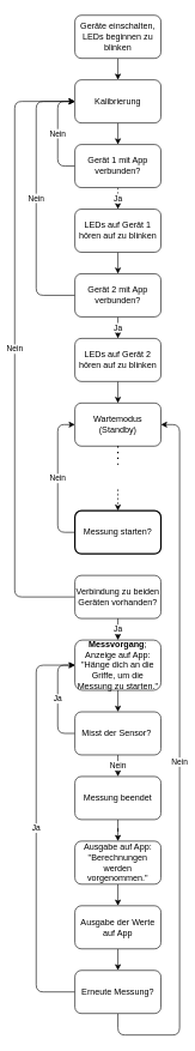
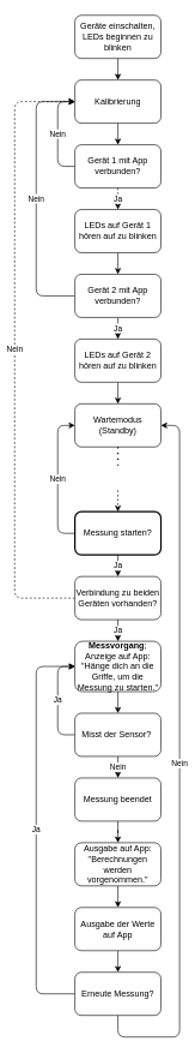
  <mxCell id="0" />
  <mxCell id="1" parent="0" />
  <mxCell id="2" style="edgeStyle=orthogonalEdgeStyle;rounded=0;orthogonalLoop=1;jettySize=auto;html=1;exitX=0.5;exitY=1;exitDx=0;exitDy=0;entryX=0.5;entryY=0;entryDx=0;entryDy=0;" edge="1" parent="1" source="3"><mxGeometry relative="1" as="geometry"><mxPoint x="164" y="110" as="targetPoint" /></mxGeometry></mxCell>
  <mxCell id="3" value="Geräte einschalten, LEDs beginnen zu blinken" style="rounded=1;whiteSpace=wrap;html=1;" vertex="1" parent="1"><mxGeometry x="104" y="20" width="120" height="60" as="geometry" /></mxCell>
  <mxCell id="4" value="Nein" style="edgeStyle=orthogonalEdgeStyle;rounded=1;orthogonalLoop=1;jettySize=auto;html=1;exitX=0;exitY=0.5;exitDx=0;exitDy=0;entryX=0;entryY=0.5;entryDx=0;entryDy=0;" edge="1" parent="1" source="6" target="8"><mxGeometry relative="1" as="geometry"><Array as="points"><mxPoint x="80" y="230" /><mxPoint x="80" y="140" /></Array></mxGeometry></mxCell>
  <mxCell id="5" value="Ja" style="edgeStyle=orthogonalEdgeStyle;rounded=1;orthogonalLoop=1;jettySize=auto;html=1;exitX=0.5;exitY=1;exitDx=0;exitDy=0;entryX=0.5;entryY=0;entryDx=0;entryDy=0;dashed=1;" edge="1" parent="1" source="6" target="24"><mxGeometry relative="1" as="geometry" /></mxCell>
  <mxCell id="6" value="Gerät 1 mit App verbunden?" style="rounded=1;whiteSpace=wrap;html=1;" vertex="1" parent="1"><mxGeometry x="104" y="200" width="120" height="60" as="geometry" /></mxCell>
  <mxCell id="7" style="edgeStyle=orthogonalEdgeStyle;rounded=0;orthogonalLoop=1;jettySize=auto;html=1;exitX=0.5;exitY=1;exitDx=0;exitDy=0;entryX=0.5;entryY=0;entryDx=0;entryDy=0;" edge="1" parent="1" source="8" target="6"><mxGeometry relative="1" as="geometry" /></mxCell>
  <mxCell id="8" value="Kalibrierung" style="rounded=1;whiteSpace=wrap;html=1;" vertex="1" parent="1"><mxGeometry x="104" y="110" width="120" height="60" as="geometry" /></mxCell>
  <mxCell id="9" value="Ja" style="edgeStyle=orthogonalEdgeStyle;rounded=1;orthogonalLoop=1;jettySize=auto;html=1;exitX=0.5;exitY=1;exitDx=0;exitDy=0;entryX=0.5;entryY=0;entryDx=0;entryDy=0;" edge="1" parent="1" source="11" target="26"><mxGeometry relative="1" as="geometry" /></mxCell>
  <mxCell id="10" value="Nein" style="edgeStyle=orthogonalEdgeStyle;rounded=1;orthogonalLoop=1;jettySize=auto;html=1;exitX=0;exitY=0.5;exitDx=0;exitDy=0;entryX=0;entryY=0.5;entryDx=0;entryDy=0;" edge="1" parent="1" source="11" target="8"><mxGeometry relative="1" as="geometry"><Array as="points"><mxPoint x="50" y="410" /><mxPoint x="50" y="140" /></Array></mxGeometry></mxCell>
  <mxCell id="11" value="Gerät 2 mit App verbunden?" style="rounded=1;whiteSpace=wrap;html=1;" vertex="1" parent="1"><mxGeometry x="104" y="380" width="120" height="60" as="geometry" /></mxCell>
  <mxCell id="12" value="Wartemodus (Standby)" style="rounded=1;whiteSpace=wrap;html=1;strokeWidth=1;gradientColor=none;" vertex="1" parent="1"><mxGeometry x="104" y="560" width="120" height="60" as="geometry" /></mxCell>
+ <mxCell id="13" value="Ja" style="edgeStyle=orthogonalEdgeStyle;rounded=1;orthogonalLoop=1;jettySize=auto;html=1;exitX=0.5;exitY=1;exitDx=0;exitDy=0;entryX=0.5;entryY=0;entryDx=0;entryDy=0;" edge="1" parent="1" source="15" target="18"><mxGeometry relative="1" as="geometry" /></mxCell>
  <mxCell id="14" value="Nein" style="edgeStyle=orthogonalEdgeStyle;rounded=1;orthogonalLoop=1;jettySize=auto;html=1;exitX=0;exitY=0.5;exitDx=0;exitDy=0;entryX=0;entryY=0.5;entryDx=0;entryDy=0;" edge="1" parent="1" source="15" target="12"><mxGeometry relative="1" as="geometry"><Array as="points"><mxPoint x="80" y="740" /><mxPoint x="80" y="590" /></Array></mxGeometry></mxCell>
  <mxCell id="15" value="Messung starten?" style="rounded=1;whiteSpace=wrap;html=1;strokeWidth=2;gradientColor=none;" vertex="1" parent="1"><mxGeometry x="104" y="710" width="120" height="60" as="geometry" /></mxCell>
  <mxCell id="16" value="Ja" style="edgeStyle=orthogonalEdgeStyle;rounded=1;orthogonalLoop=1;jettySize=auto;html=1;exitX=0.5;exitY=1;exitDx=0;exitDy=0;entryX=0.5;entryY=0;entryDx=0;entryDy=0;" edge="1" parent="1" source="18" target="20"><mxGeometry relative="1" as="geometry" /></mxCell>
- <mxCell id="17" value="Nein" style="edgeStyle=orthogonalEdgeStyle;rounded=1;orthogonalLoop=1;jettySize=auto;html=1;exitX=0;exitY=0.5;exitDx=0;exitDy=0;entryX=0;entryY=0.5;entryDx=0;entryDy=0;" edge="1" parent="1" source="18" target="8"><mxGeometry relative="1" as="geometry"><Array as="points"><mxPoint x="20" y="830" /><mxPoint x="20" y="140" /></Array></mxGeometry></mxCell>
+ <mxCell id="17" value="Nein" style="edgeStyle=orthogonalEdgeStyle;rounded=1;orthogonalLoop=1;jettySize=auto;html=1;exitX=0;exitY=0.5;exitDx=0;exitDy=0;entryX=0;entryY=0.5;entryDx=0;entryDy=0;dashed=1;" edge="1" parent="1" source="18" target="8"><mxGeometry relative="1" as="geometry"><Array as="points"><mxPoint x="20" y="830" /><mxPoint x="20" y="140" /></Array></mxGeometry></mxCell>
  <mxCell id="18" value="Verbindung zu beiden Geräten vorhanden?" style="rounded=1;whiteSpace=wrap;html=1;strokeWidth=1;gradientColor=none;" vertex="1" parent="1"><mxGeometry x="104" y="800" width="120" height="60" as="geometry" /></mxCell>
  <mxCell id="19" style="edgeStyle=orthogonalEdgeStyle;rounded=1;orthogonalLoop=1;jettySize=auto;html=1;exitX=0.5;exitY=1;exitDx=0;exitDy=0;entryX=0.5;entryY=0;entryDx=0;entryDy=0;" edge="1" parent="1" source="20" target="29"><mxGeometry relative="1" as="geometry" /></mxCell>
  <mxCell id="20" value="&lt;b&gt;Messvorgang&lt;/b&gt;; Anzeige auf App: &quot;Hänge dich an die Griffe, um die Messung zu starten.&quot;" style="rounded=1;whiteSpace=wrap;html=1;strokeWidth=1;gradientColor=none;" vertex="1" parent="1"><mxGeometry x="104" y="890" width="120" height="70" as="geometry" /></mxCell>
  <mxCell id="21" value="" style="endArrow=classic;html=1;dashed=1;entryX=0.5;entryY=0;entryDx=0;entryDy=0;" edge="1" parent="1" target="15"><mxGeometry width="50" height="50" relative="1" as="geometry"><mxPoint x="164" y="680" as="sourcePoint" /><mxPoint x="254" y="830" as="targetPoint" /></mxGeometry></mxCell>
  <mxCell id="22" value="" style="endArrow=none;dashed=1;html=1;dashPattern=1 3;strokeWidth=2;exitX=0.5;exitY=1;exitDx=0;exitDy=0;" edge="1" parent="1" source="12"><mxGeometry width="50" height="50" relative="1" as="geometry"><mxPoint x="410" y="380" as="sourcePoint" /><mxPoint x="164" y="650" as="targetPoint" /></mxGeometry></mxCell>
  <mxCell id="23" style="edgeStyle=orthogonalEdgeStyle;rounded=1;orthogonalLoop=1;jettySize=auto;html=1;exitX=0.5;exitY=1;exitDx=0;exitDy=0;entryX=0.5;entryY=0;entryDx=0;entryDy=0;" edge="1" parent="1" source="24" target="11"><mxGeometry relative="1" as="geometry" /></mxCell>
  <mxCell id="24" value="LEDs auf Gerät 1 hören auf zu blinken" style="rounded=1;whiteSpace=wrap;html=1;strokeWidth=1;gradientColor=none;" vertex="1" parent="1"><mxGeometry x="104" y="290" width="120" height="60" as="geometry" /></mxCell>
  <mxCell id="25" style="edgeStyle=orthogonalEdgeStyle;rounded=1;orthogonalLoop=1;jettySize=auto;html=1;exitX=0.5;exitY=1;exitDx=0;exitDy=0;entryX=0.5;entryY=0;entryDx=0;entryDy=0;" edge="1" parent="1" source="26" target="12"><mxGeometry relative="1" as="geometry"><mxPoint x="164" y="560" as="targetPoint" /></mxGeometry></mxCell>
  <mxCell id="26" value="LEDs auf Gerät 2 hören auf zu blinken" style="rounded=1;whiteSpace=wrap;html=1;strokeWidth=1;gradientColor=none;" vertex="1" parent="1"><mxGeometry x="104" y="470" width="120" height="60" as="geometry" /></mxCell>
  <mxCell id="27" value="Ja" style="edgeStyle=orthogonalEdgeStyle;rounded=1;orthogonalLoop=1;jettySize=auto;html=1;exitX=0;exitY=0.5;exitDx=0;exitDy=0;entryX=0;entryY=0.5;entryDx=0;entryDy=0;" edge="1" parent="1" source="29" target="20"><mxGeometry relative="1" as="geometry"><Array as="points"><mxPoint x="80" y="1020" /><mxPoint x="80" y="925" /></Array></mxGeometry></mxCell>
  <mxCell id="28" value="Nein" style="edgeStyle=orthogonalEdgeStyle;rounded=1;orthogonalLoop=1;jettySize=auto;html=1;exitX=0.5;exitY=1;exitDx=0;exitDy=0;entryX=0.5;entryY=0;entryDx=0;entryDy=0;" edge="1" parent="1" source="29" target="31"><mxGeometry relative="1" as="geometry" /></mxCell>
  <mxCell id="29" value="Misst der Sensor?&amp;nbsp;" style="rounded=1;whiteSpace=wrap;html=1;strokeWidth=1;gradientColor=none;" vertex="1" parent="1"><mxGeometry x="104" y="990" width="120" height="60" as="geometry" /></mxCell>
  <mxCell id="30" style="edgeStyle=orthogonalEdgeStyle;rounded=1;orthogonalLoop=1;jettySize=auto;html=1;exitX=0.5;exitY=1;exitDx=0;exitDy=0;" edge="1" parent="1" source="31" target="33"><mxGeometry relative="1" as="geometry" /></mxCell>
  <mxCell id="31" value="Messung beendet" style="rounded=1;whiteSpace=wrap;html=1;strokeWidth=1;gradientColor=none;" vertex="1" parent="1"><mxGeometry x="104" y="1080" width="120" height="60" as="geometry" /></mxCell>
  <mxCell id="32" style="edgeStyle=orthogonalEdgeStyle;rounded=1;orthogonalLoop=1;jettySize=auto;html=1;exitX=0.5;exitY=1;exitDx=0;exitDy=0;entryX=0.5;entryY=0;entryDx=0;entryDy=0;" edge="1" parent="1" source="33" target="35"><mxGeometry relative="1" as="geometry" /></mxCell>
  <mxCell id="33" value="Ausgabe auf App: &quot;Berechnungen werden vorgenommen.&quot;" style="rounded=1;whiteSpace=wrap;html=1;strokeWidth=1;gradientColor=none;" vertex="1" parent="1"><mxGeometry x="104" y="1170" width="120" height="60" as="geometry" /></mxCell>
  <mxCell id="34" style="edgeStyle=orthogonalEdgeStyle;rounded=1;orthogonalLoop=1;jettySize=auto;html=1;exitX=0.5;exitY=1;exitDx=0;exitDy=0;entryX=0.5;entryY=0;entryDx=0;entryDy=0;" edge="1" parent="1" source="35" target="38"><mxGeometry relative="1" as="geometry" /></mxCell>
  <mxCell id="35" value="Ausgabe der Werte auf App" style="rounded=1;whiteSpace=wrap;html=1;strokeWidth=1;gradientColor=none;" vertex="1" parent="1"><mxGeometry x="104" y="1260" width="120" height="60" as="geometry" /></mxCell>
  <mxCell id="36" value="Ja" style="edgeStyle=orthogonalEdgeStyle;rounded=1;orthogonalLoop=1;jettySize=auto;html=1;exitX=0;exitY=0.5;exitDx=0;exitDy=0;entryX=0;entryY=0.5;entryDx=0;entryDy=0;" edge="1" parent="1" source="38" target="20"><mxGeometry relative="1" as="geometry"><Array as="points"><mxPoint x="50" y="1380" /><mxPoint x="50" y="925" /></Array></mxGeometry></mxCell>
  <mxCell id="37" value="Nein" style="edgeStyle=orthogonalEdgeStyle;rounded=1;orthogonalLoop=1;jettySize=auto;html=1;exitX=0.5;exitY=1;exitDx=0;exitDy=0;entryX=1;entryY=0.5;entryDx=0;entryDy=0;" edge="1" parent="1" source="38" target="12"><mxGeometry relative="1" as="geometry"><Array as="points"><mxPoint x="164" y="1440" /><mxPoint x="250" y="1440" /><mxPoint x="250" y="590" /></Array></mxGeometry></mxCell>
  <mxCell id="38" value="Erneute Messung?" style="rounded=1;whiteSpace=wrap;html=1;strokeWidth=1;gradientColor=none;" vertex="1" parent="1"><mxGeometry x="104" y="1350" width="120" height="60" as="geometry" /></mxCell>
